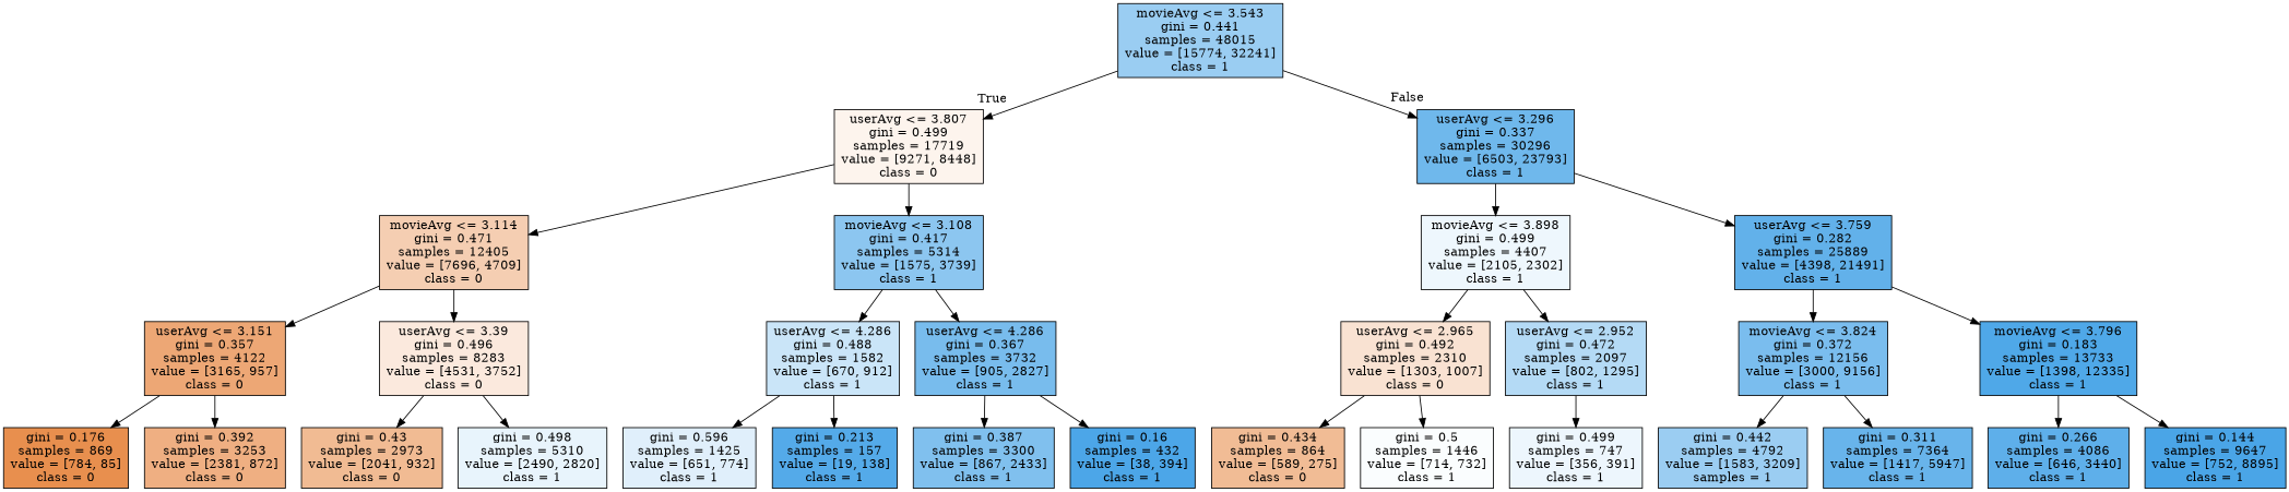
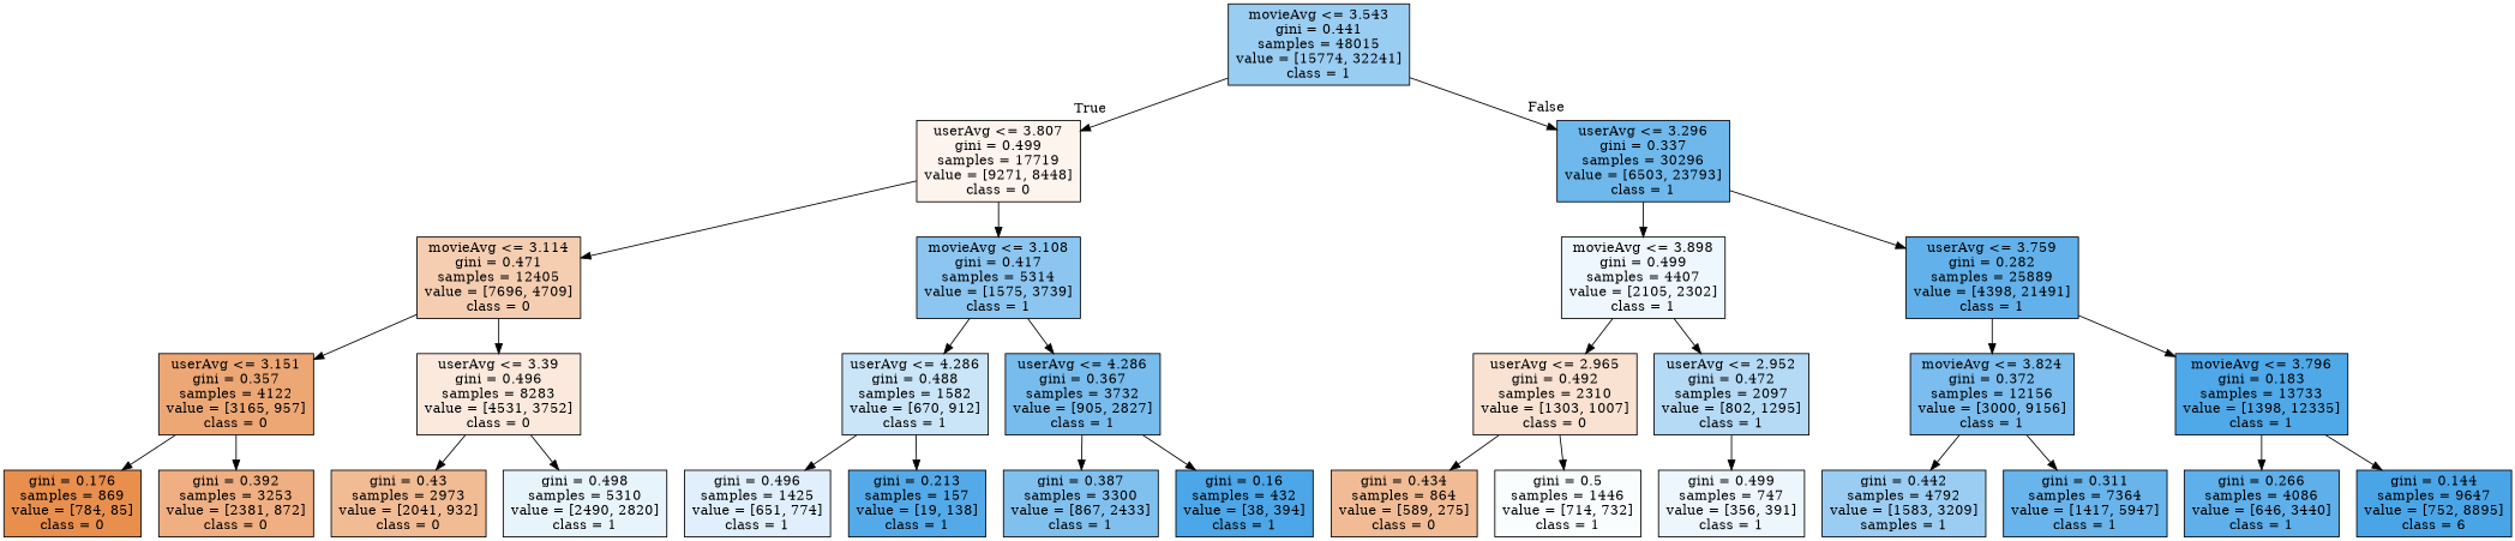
  digraph {
    node [color=black shape=box style=filled]
    n1 [fillcolor="#9acdf2" label="movieAvg <= 3.543\ngini = 0.441\nsamples = 48015\nvalue = [15774, 32241]\nclass = 1"]
    n2 [fillcolor="#fdf4ed" label="userAvg <= 3.807\ngini = 0.499\nsamples = 17719\nvalue = [9271, 8448]\nclass = 0"]
    n3 [fillcolor="#6fb8ec" label="userAvg <= 3.296\ngini = 0.337\nsamples = 30296\nvalue = [6503, 23793]\nclass = 1"]
    n4 [fillcolor="#f5ceb2" label="movieAvg <= 3.114\ngini = 0.471\nsamples = 12405\nvalue = [7696, 4709]\nclass = 0"]
    n5 [fillcolor="#8cc6f0" label="movieAvg <= 3.108\ngini = 0.417\nsamples = 5314\nvalue = [1575, 3739]\nclass = 1"]
    n6 [fillcolor="#eef7fd" label="movieAvg <= 3.898\ngini = 0.499\nsamples = 4407\nvalue = [2105, 2302]\nclass = 1"]
    n7 [fillcolor="#62b1ea" label="userAvg <= 3.759\ngini = 0.282\nsamples = 25889\nvalue = [4398, 21491]\nclass = 1"]
    n8 [fillcolor="#eda775" label="userAvg <= 3.151\ngini = 0.357\nsamples = 4122\nvalue = [3165, 957]\nclass = 0"]
    n9 [fillcolor="#fbe9dd" label="userAvg <= 3.39\ngini = 0.496\nsamples = 8283\nvalue = [4531, 3752]\nclass = 0"]
    n10 [fillcolor="#cae5f8" label="userAvg <= 4.286\ngini = 0.488\nsamples = 1582\nvalue = [670, 912]\nclass = 1"]
    n11 [fillcolor="#78bced" label="userAvg <= 4.286\ngini = 0.367\nsamples = 3732\nvalue = [905, 2827]\nclass = 1"]
    n12 [fillcolor="#e88f4e" label="gini = 0.176\nsamples = 869\nvalue = [784, 85]\nclass = 0"]
    n13 [fillcolor="#efaf82" label="gini = 0.392\nsamples = 3253\nvalue = [2381, 872]\nclass = 0"]
    n14 [fillcolor="#f1bb93" label="gini = 0.43\nsamples = 2973\nvalue = [2041, 932]\nclass = 0"]
    n15 [fillcolor="#e8f4fc" label="gini = 0.498\nsamples = 5310\nvalue = [2490, 2820]\nclass = 1"]
-   n16 [fillcolor="#e0effb" label="gini = 0.596\nsamples = 1425\nvalue = [651, 774]\nclass = 1"]
+   n16 [fillcolor="#e0effb" label="gini = 0.496\nsamples = 1425\nvalue = [651, 774]\nclass = 1"]
    n17 [fillcolor="#54aae9" label="gini = 0.213\nsamples = 157\nvalue = [19, 138]\nclass = 1"]
    n18 [fillcolor="#80c0ee" label="gini = 0.387\nsamples = 3300\nvalue = [867, 2433]\nclass = 1"]
    n19 [fillcolor="#4ca6e8" label="gini = 0.16\nsamples = 432\nvalue = [38, 394]\nclass = 1"]
    n20 [fillcolor="#f9e2d2" label="userAvg <= 2.965\ngini = 0.492\nsamples = 2310\nvalue = [1303, 1007]\nclass = 0"]
    n21 [fillcolor="#b4daf5" label="userAvg <= 2.952\ngini = 0.472\nsamples = 2097\nvalue = [802, 1295]\nclass = 1"]
    n22 [fillcolor="#7abdee" label="movieAvg <= 3.824\ngini = 0.372\nsamples = 12156\nvalue = [3000, 9156]\nclass = 1"]
    n23 [fillcolor="#4fa8e8" label="movieAvg <= 3.796\ngini = 0.183\nsamples = 13733\nvalue = [1398, 12335]\nclass = 1"]
    n24 [fillcolor="#f1bc95" label="gini = 0.434\nsamples = 864\nvalue = [589, 275]\nclass = 0"]
    n25 [fillcolor="#fafdfe" label="gini = 0.5\nsamples = 1446\nvalue = [714, 732]\nclass = 1"]
    n26 [fillcolor="#edf6fd" label="gini = 0.499\nsamples = 747\nvalue = [356, 391]\nclass = 1"]
    n27 [fillcolor="#9bcdf2" label="gini = 0.442\nsamples = 4792\nvalue = [1583, 3209]\nsamples = 1"]
    n28 [fillcolor="#68b4eb" label="gini = 0.311\nsamples = 7364\nvalue = [1417, 5947]\nclass = 1"]
    n29 [fillcolor="#5eafea" label="gini = 0.266\nsamples = 4086\nvalue = [646, 3440]\nclass = 1"]
-   n30 [fillcolor="#4aa5e7" label="gini = 0.144\nsamples = 9647\nvalue = [752, 8895]\nclass = 1"]
+   n30 [fillcolor="#4aa5e7" label="gini = 0.144\nsamples = 9647\nvalue = [752, 8895]\nclass = 6"]
    n1 -> n2 [headlabel=True labelangle=45 labeldistance=2.5]
    n1 -> n3 [headlabel=False labelangle=-45 labeldistance=2.5]
    n2 -> n4
    n2 -> n5
    n3 -> n6
    n3 -> n7
    n4 -> n8
    n4 -> n9
    n5 -> n10
    n5 -> n11
    n6 -> n20
    n6 -> n21
    n7 -> n22
    n7 -> n23
    n8 -> n12
    n8 -> n13
    n9 -> n14
    n9 -> n15
    n10 -> n16
    n10 -> n17
    n11 -> n18
    n11 -> n19
    n20 -> n24
    n20 -> n25
    n21 -> n26
    n22 -> n27
    n22 -> n28
    n23 -> n29
    n23 -> n30
  }
